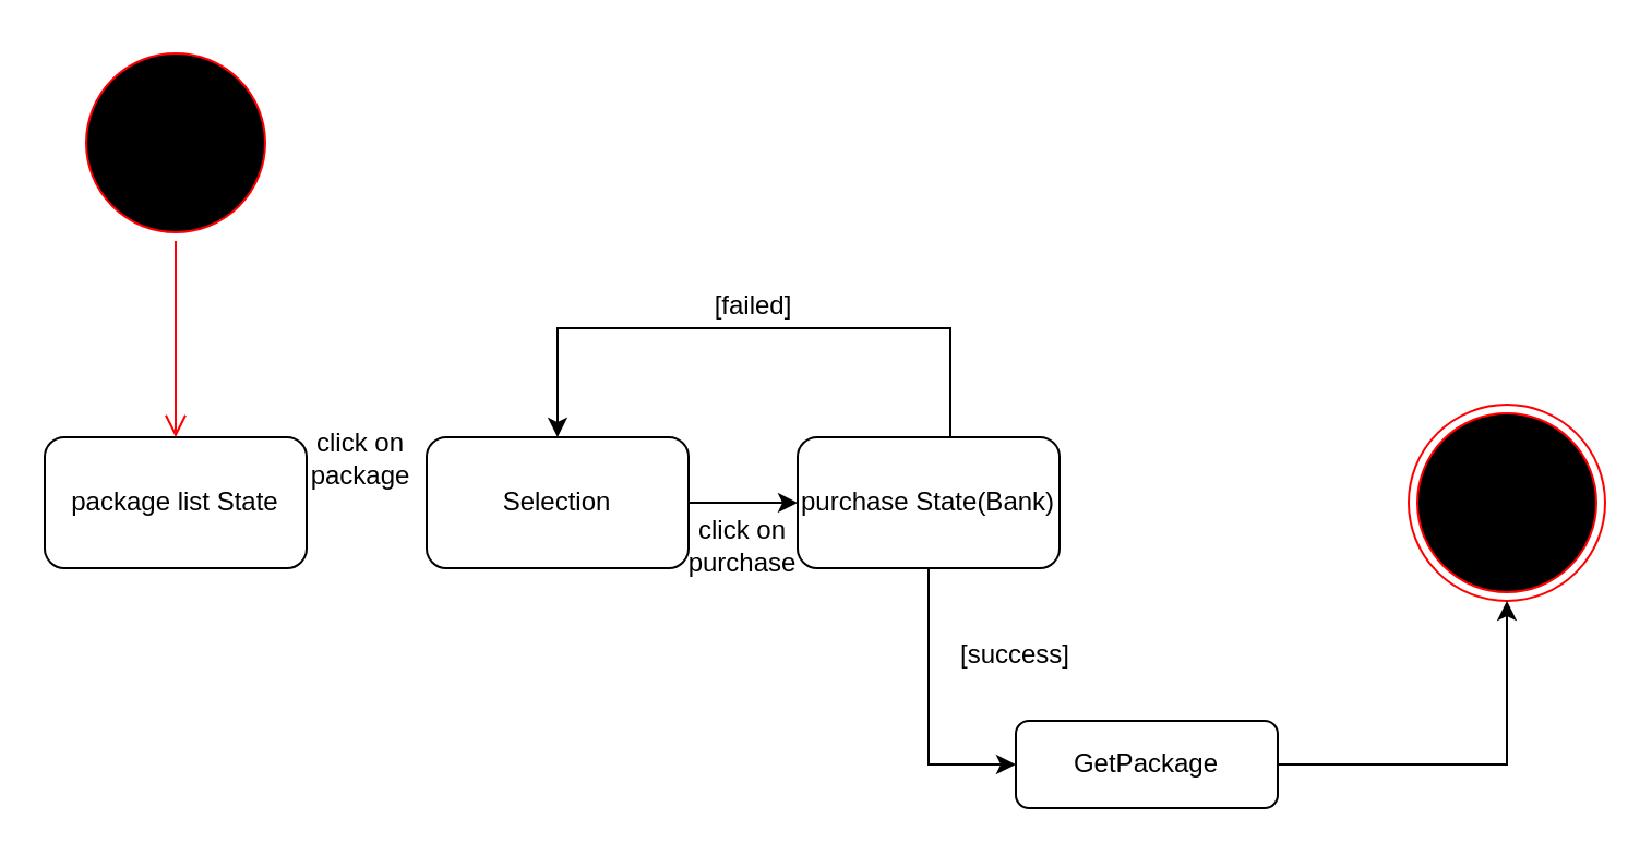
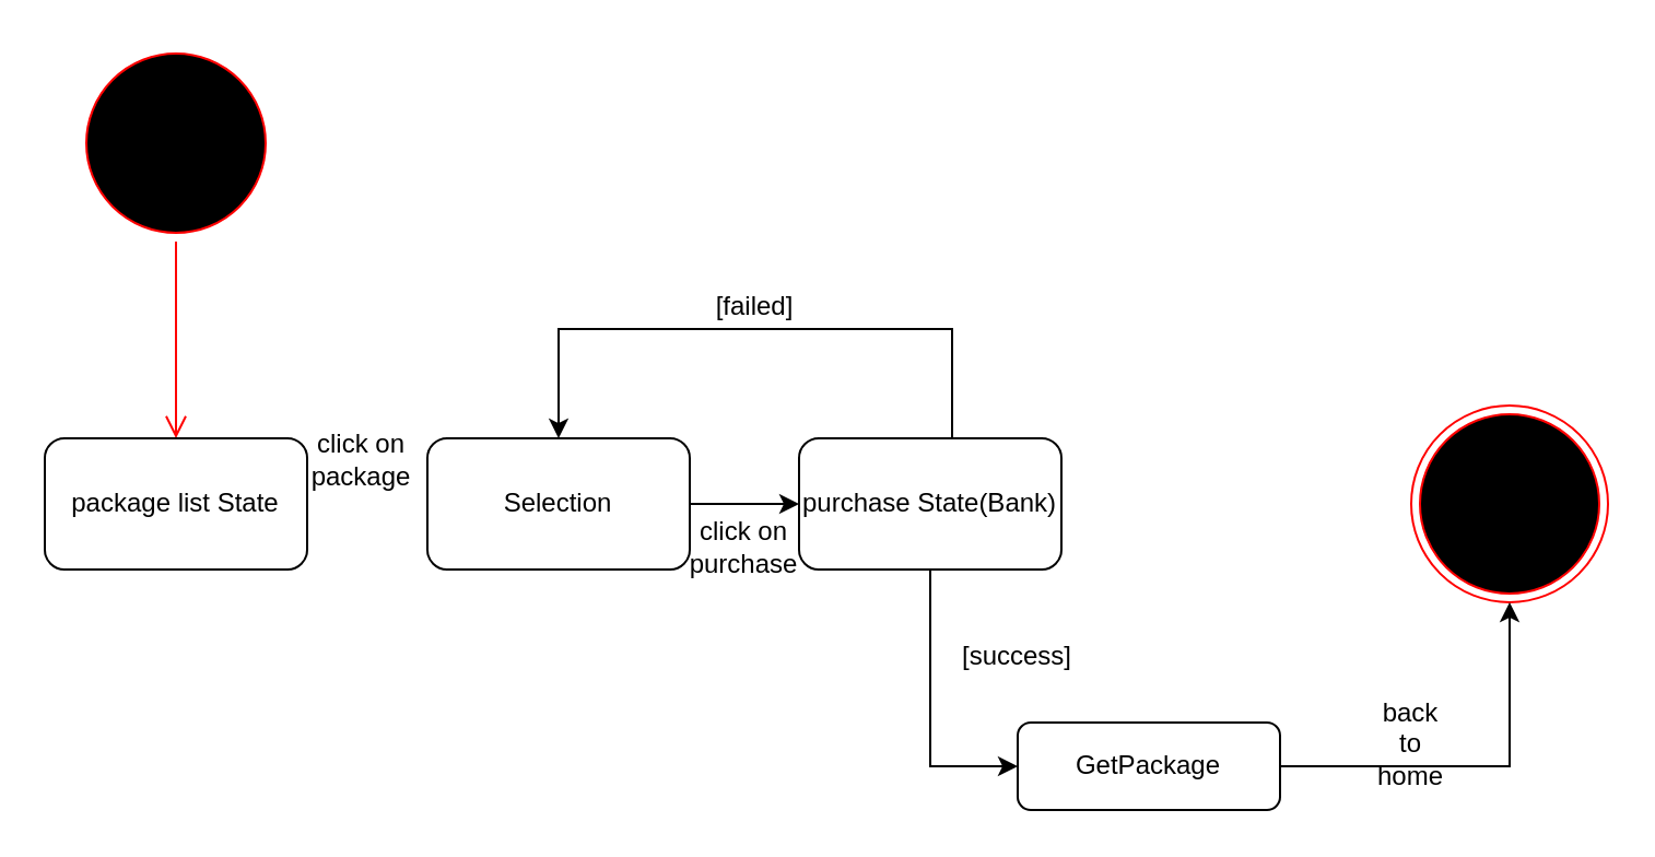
  <mxCell id="0" />
  <mxCell id="1" parent="0" />
  <mxCell id="2" value="" style="ellipse;html=1;shape=endState;fillColor=#000000;strokeColor=#ff0000;" vertex="1" parent="1"><mxGeometry x="645" y="185" width="90" height="90" as="geometry" /></mxCell>
  <mxCell id="3" value="" style="ellipse;html=1;shape=startState;fillColor=#000000;strokeColor=#ff0000;" vertex="1" parent="1"><mxGeometry x="35" y="20" width="90" height="90" as="geometry" /></mxCell>
  <mxCell id="4" value="" style="edgeStyle=orthogonalEdgeStyle;html=1;verticalAlign=bottom;endArrow=open;endSize=8;strokeColor=#ff0000;" edge="1" source="3" parent="1"><mxGeometry relative="1" as="geometry"><mxPoint x="80" y="200" as="targetPoint" /><Array as="points"><mxPoint x="80" y="170" /></Array></mxGeometry></mxCell>
  <mxCell id="5" value="package list State" style="rounded=1;whiteSpace=wrap;html=1;" vertex="1" parent="1"><mxGeometry x="20" y="200" width="120" height="60" as="geometry" /></mxCell>
  <mxCell id="6" style="edgeStyle=orthogonalEdgeStyle;rounded=0;orthogonalLoop=1;jettySize=auto;html=1;entryX=0;entryY=0.5;entryDx=0;entryDy=0;" edge="1" parent="1" source="7" target="11"><mxGeometry relative="1" as="geometry" /></mxCell>
  <mxCell id="7" value="Selection" style="rounded=1;whiteSpace=wrap;html=1;" vertex="1" parent="1"><mxGeometry x="195" y="200" width="120" height="60" as="geometry" /></mxCell>
  <mxCell id="8" value="[failed]" style="text;html=1;strokeColor=none;fillColor=none;align=center;verticalAlign=middle;whiteSpace=wrap;rounded=0;" vertex="1" parent="1"><mxGeometry x="325" y="130" width="40" height="20" as="geometry" /></mxCell>
  <mxCell id="9" style="edgeStyle=orthogonalEdgeStyle;rounded=0;orthogonalLoop=1;jettySize=auto;html=1;entryX=0;entryY=0.5;entryDx=0;entryDy=0;" edge="1" parent="1" source="11" target="13"><mxGeometry relative="1" as="geometry" /></mxCell>
  <mxCell id="10" style="edgeStyle=orthogonalEdgeStyle;rounded=0;orthogonalLoop=1;jettySize=auto;html=1;entryX=0.5;entryY=0;entryDx=0;entryDy=0;" edge="1" parent="1" source="11" target="7"><mxGeometry relative="1" as="geometry"><Array as="points"><mxPoint x="435" y="150" /><mxPoint x="255" y="150" /></Array></mxGeometry></mxCell>
  <mxCell id="11" value="purchase State(Bank)" style="rounded=1;whiteSpace=wrap;html=1;" vertex="1" parent="1"><mxGeometry x="365" y="200" width="120" height="60" as="geometry" /></mxCell>
  <mxCell id="12" style="edgeStyle=orthogonalEdgeStyle;rounded=0;orthogonalLoop=1;jettySize=auto;html=1;entryX=0.5;entryY=1;entryDx=0;entryDy=0;" edge="1" parent="1" source="13" target="2"><mxGeometry relative="1" as="geometry" /></mxCell>
  <mxCell id="13" value="&lt;span style=&quot;white-space: normal&quot;&gt;GetPackage&lt;/span&gt;" style="rounded=1;whiteSpace=wrap;html=1;" vertex="1" parent="1"><mxGeometry x="465" y="330" width="120" height="40" as="geometry" /></mxCell>
  <mxCell id="14" value="[success]" style="text;html=1;strokeColor=none;fillColor=none;align=center;verticalAlign=middle;whiteSpace=wrap;rounded=0;" vertex="1" parent="1"><mxGeometry x="445" y="290" width="40" height="20" as="geometry" /></mxCell>
+ <mxCell id="15" value="back to home" style="text;html=1;strokeColor=none;fillColor=none;align=center;verticalAlign=middle;whiteSpace=wrap;rounded=0;" vertex="1" parent="1"><mxGeometry x="625" y="330" width="40" height="20" as="geometry" /></mxCell>
  <mxCell id="16" value="click on package" style="text;html=1;strokeColor=none;fillColor=none;align=center;verticalAlign=middle;whiteSpace=wrap;rounded=0;" vertex="1" parent="1"><mxGeometry x="145" y="200" width="40" height="20" as="geometry" /></mxCell>
  <mxCell id="17" value="click on purchase" style="text;html=1;strokeColor=none;fillColor=none;align=center;verticalAlign=middle;whiteSpace=wrap;rounded=0;" vertex="1" parent="1"><mxGeometry x="320" y="240" width="40" height="20" as="geometry" /></mxCell>
